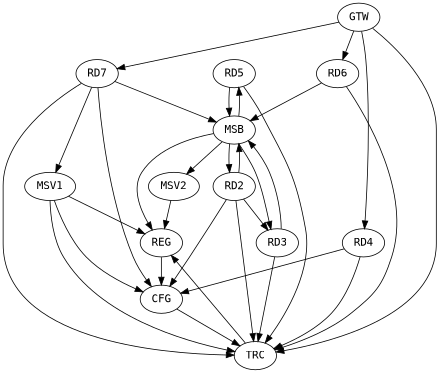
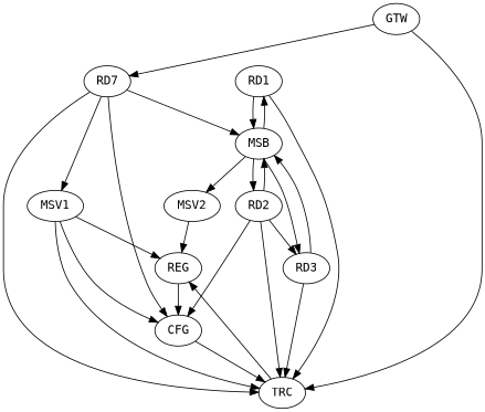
  strict digraph {
    fontname="DejaVu Sans Mono"
    node [fontname="DejaVu Sans Mono"]
    edge [fontname="DejaVu Sans Mono"]
-   n1 [label=RD5]
+   n1 [label=RD1]
    n2 [label=MSB]
    n3 [label=TRC]
    n4 [label=RD2]
    n5 [label=RD3]
    n6 [label=REG]
    n7 [label=MSV2]
    n8 [label=CFG]
-   n9 [label=RD4]
-   n10 [label=RD6]
    n11 [label=RD7]
    n12 [label=MSV1]
    n13 [label=GTW]
    n1 -> n2
    n1 -> n3
    n2 -> n1
    n2 -> n4
    n2 -> n5
-   n2 -> n6
    n2 -> n7
    n3 -> n6
    n4 -> n2
    n4 -> n3
    n4 -> n5
    n4 -> n8
    n5 -> n2
    n5 -> n3
    n6 -> n8
    n7 -> n6
    n8 -> n3
-   n9 -> n3
-   n9 -> n8
-   n10 -> n2
-   n10 -> n3
    n11 -> n2
    n11 -> n3
    n11 -> n8
    n11 -> n12
    n12 -> n3
    n12 -> n6
    n12 -> n8
    n13 -> n3
-   n13 -> n9
-   n13 -> n10
    n13 -> n11
  }
